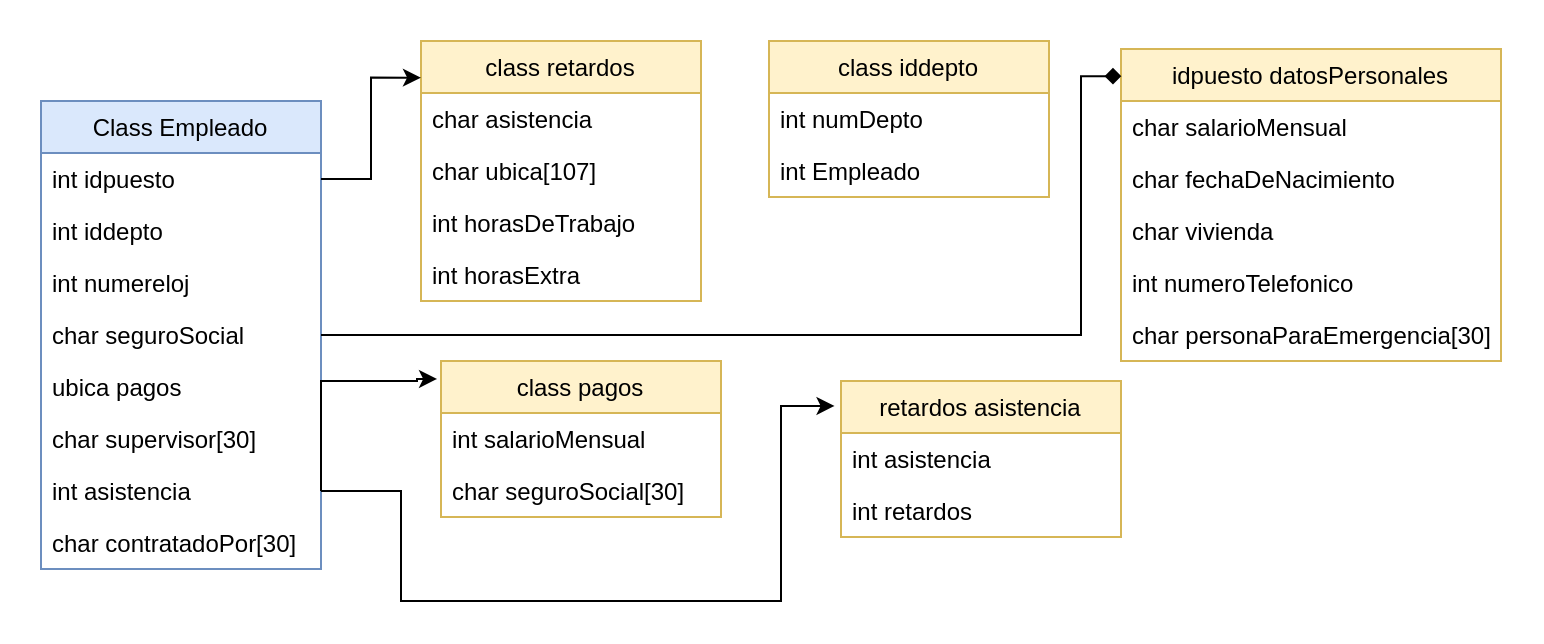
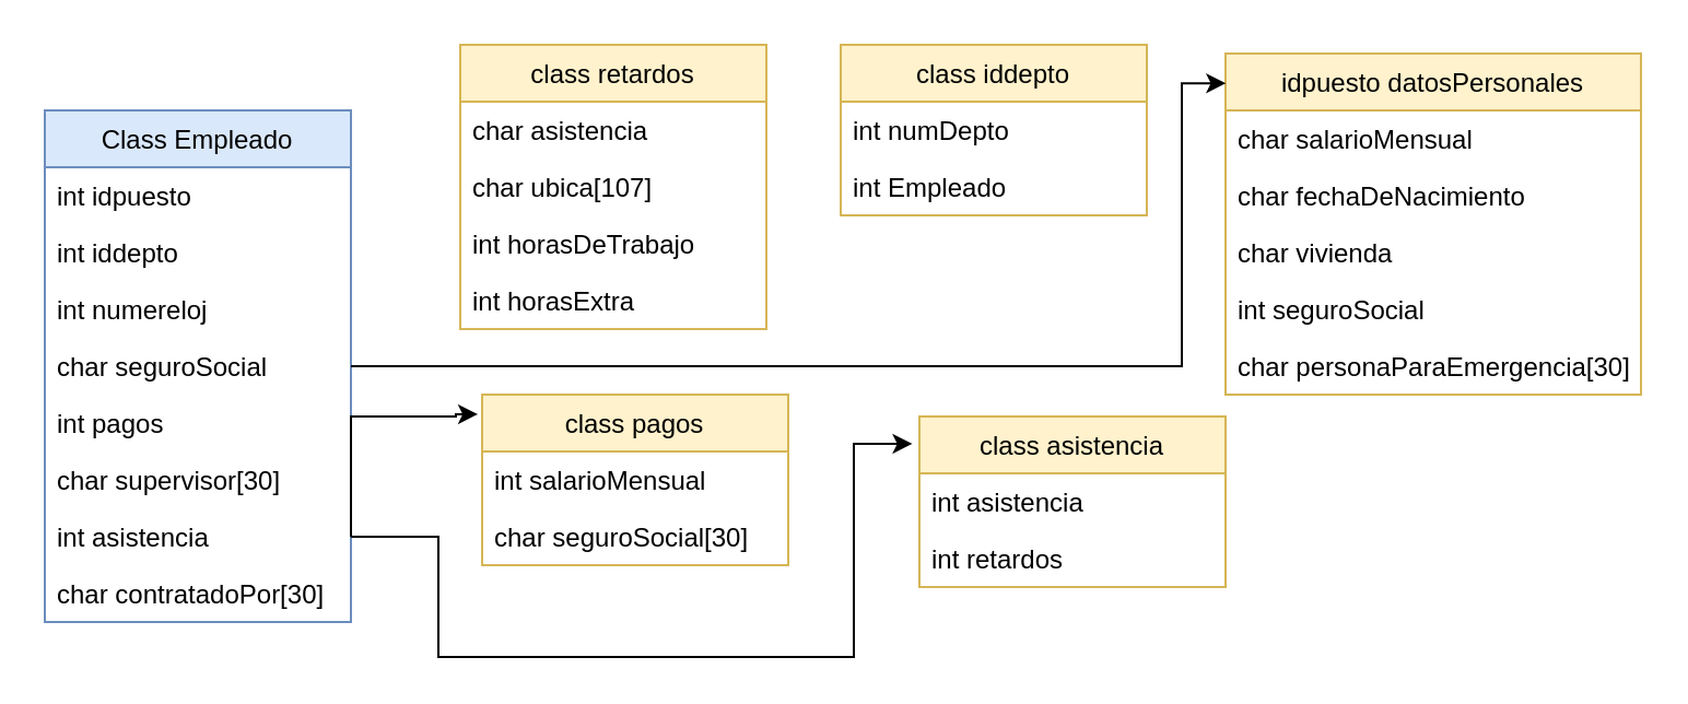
  <mxCell id="0" />
  <mxCell id="1" parent="0" />
  <mxCell id="2" value="Class Empleado" style="swimlane;fontStyle=0;childLayout=stackLayout;horizontal=1;startSize=26;fillColor=#dae8fc;horizontalStack=0;resizeParent=1;resizeParentMax=0;resizeLast=0;collapsible=1;marginBottom=0;strokeColor=#6c8ebf;" parent="1" vertex="1"><mxGeometry x="20" y="50" width="140" height="234" as="geometry" /></mxCell>
  <mxCell id="3" value="int idpuesto" style="text;strokeColor=none;fillColor=none;align=left;verticalAlign=top;spacingLeft=4;spacingRight=4;overflow=hidden;rotatable=0;points=[[0,0.5],[1,0.5]];portConstraint=eastwest;" parent="2" vertex="1"><mxGeometry y="26" width="140" height="26" as="geometry" /></mxCell>
  <mxCell id="4" value="int iddepto" style="text;strokeColor=none;fillColor=none;align=left;verticalAlign=top;spacingLeft=4;spacingRight=4;overflow=hidden;rotatable=0;points=[[0,0.5],[1,0.5]];portConstraint=eastwest;" parent="2" vertex="1"><mxGeometry y="52" width="140" height="26" as="geometry" /></mxCell>
  <mxCell id="5" value="int numereloj&#10;" style="text;strokeColor=none;fillColor=none;align=left;verticalAlign=top;spacingLeft=4;spacingRight=4;overflow=hidden;rotatable=0;points=[[0,0.5],[1,0.5]];portConstraint=eastwest;" parent="2" vertex="1"><mxGeometry y="78" width="140" height="26" as="geometry" /></mxCell>
  <mxCell id="6" value="char seguroSocial" style="text;strokeColor=none;fillColor=none;align=left;verticalAlign=top;spacingLeft=4;spacingRight=4;overflow=hidden;rotatable=0;points=[[0,0.5],[1,0.5]];portConstraint=eastwest;" parent="2" vertex="1"><mxGeometry y="104" width="140" height="26" as="geometry" /></mxCell>
- <mxCell id="7" value="ubica pagos" style="text;strokeColor=none;fillColor=none;align=left;verticalAlign=top;spacingLeft=4;spacingRight=4;overflow=hidden;rotatable=0;points=[[0,0.5],[1,0.5]];portConstraint=eastwest;" parent="2" vertex="1"><mxGeometry y="130" width="140" height="26" as="geometry" /></mxCell>
+ <mxCell id="7" value="int pagos" style="text;strokeColor=none;fillColor=none;align=left;verticalAlign=top;spacingLeft=4;spacingRight=4;overflow=hidden;rotatable=0;points=[[0,0.5],[1,0.5]];portConstraint=eastwest;" parent="2" vertex="1"><mxGeometry y="130" width="140" height="26" as="geometry" /></mxCell>
  <mxCell id="8" value="char supervisor[30]" style="text;strokeColor=none;fillColor=none;align=left;verticalAlign=top;spacingLeft=4;spacingRight=4;overflow=hidden;rotatable=0;points=[[0,0.5],[1,0.5]];portConstraint=eastwest;" parent="2" vertex="1"><mxGeometry y="156" width="140" height="26" as="geometry" /></mxCell>
  <mxCell id="9" value="int asistencia" style="text;strokeColor=none;fillColor=none;align=left;verticalAlign=top;spacingLeft=4;spacingRight=4;overflow=hidden;rotatable=0;points=[[0,0.5],[1,0.5]];portConstraint=eastwest;" parent="2" vertex="1"><mxGeometry y="182" width="140" height="26" as="geometry" /></mxCell>
  <mxCell id="10" value="char contratadoPor[30]" style="text;strokeColor=none;fillColor=none;align=left;verticalAlign=top;spacingLeft=4;spacingRight=4;overflow=hidden;rotatable=0;points=[[0,0.5],[1,0.5]];portConstraint=eastwest;" parent="2" vertex="1"><mxGeometry y="208" width="140" height="26" as="geometry" /></mxCell>
  <mxCell id="11" value="class retardos" style="swimlane;fontStyle=0;childLayout=stackLayout;horizontal=1;startSize=26;fillColor=#fff2cc;horizontalStack=0;resizeParent=1;resizeParentMax=0;resizeLast=0;collapsible=1;marginBottom=0;strokeColor=#d6b656;" parent="1" vertex="1"><mxGeometry x="210" width="140" height="130" as="geometry" y="20" /></mxCell>
  <mxCell id="12" value="char asistencia" style="text;strokeColor=none;fillColor=none;align=left;verticalAlign=top;spacingLeft=4;spacingRight=4;overflow=hidden;rotatable=0;points=[[0,0.5],[1,0.5]];portConstraint=eastwest;" parent="11" vertex="1"><mxGeometry y="26" width="140" height="26" as="geometry" /></mxCell>
  <mxCell id="13" value="char ubica[107]" style="text;strokeColor=none;fillColor=none;align=left;verticalAlign=top;spacingLeft=4;spacingRight=4;overflow=hidden;rotatable=0;points=[[0,0.5],[1,0.5]];portConstraint=eastwest;" parent="11" vertex="1"><mxGeometry y="52" width="140" height="26" as="geometry" /></mxCell>
  <mxCell id="14" value="int horasDeTrabajo" style="text;strokeColor=none;fillColor=none;align=left;verticalAlign=top;spacingLeft=4;spacingRight=4;overflow=hidden;rotatable=0;points=[[0,0.5],[1,0.5]];portConstraint=eastwest;" parent="11" vertex="1"><mxGeometry y="78" width="140" height="26" as="geometry" /></mxCell>
  <mxCell id="15" value="int horasExtra" style="text;strokeColor=none;fillColor=none;align=left;verticalAlign=top;spacingLeft=4;spacingRight=4;overflow=hidden;rotatable=0;points=[[0,0.5],[1,0.5]];portConstraint=eastwest;" parent="11" vertex="1"><mxGeometry y="104" width="140" height="26" as="geometry" /></mxCell>
- <mxCell id="16" style="edgeStyle=orthogonalEdgeStyle;rounded=0;orthogonalLoop=1;jettySize=auto;html=1;entryX=0;entryY=0.141;entryDx=0;entryDy=0;entryPerimeter=0;" parent="1" source="3" target="11" edge="1"><mxGeometry relative="1" as="geometry" /></mxCell>
  <mxCell id="17" value="class iddepto" style="swimlane;fontStyle=0;childLayout=stackLayout;horizontal=1;startSize=26;fillColor=#fff2cc;horizontalStack=0;resizeParent=1;resizeParentMax=0;resizeLast=0;collapsible=1;marginBottom=0;strokeColor=#d6b656;" parent="1" vertex="1"><mxGeometry x="384" width="140" height="78" as="geometry" y="20" /></mxCell>
  <mxCell id="18" value="int numDepto" style="text;strokeColor=none;fillColor=none;align=left;verticalAlign=top;spacingLeft=4;spacingRight=4;overflow=hidden;rotatable=0;points=[[0,0.5],[1,0.5]];portConstraint=eastwest;" parent="17" vertex="1"><mxGeometry y="26" width="140" height="26" as="geometry" /></mxCell>
  <mxCell id="19" value="int Empleado" style="text;strokeColor=none;fillColor=none;align=left;verticalAlign=top;spacingLeft=4;spacingRight=4;overflow=hidden;rotatable=0;points=[[0,0.5],[1,0.5]];portConstraint=eastwest;" parent="17" vertex="1"><mxGeometry y="52" width="140" height="26" as="geometry" /></mxCell>
  <mxCell id="20" value="idpuesto datosPersonales" style="swimlane;fontStyle=0;childLayout=stackLayout;horizontal=1;startSize=26;fillColor=#fff2cc;horizontalStack=0;resizeParent=1;resizeParentMax=0;resizeLast=0;collapsible=1;marginBottom=0;strokeColor=#d6b656;" parent="1" vertex="1"><mxGeometry x="560" y="24" width="190" height="156" as="geometry" /></mxCell>
  <mxCell id="21" value="char salarioMensual" style="text;strokeColor=none;fillColor=none;align=left;verticalAlign=top;spacingLeft=4;spacingRight=4;overflow=hidden;rotatable=0;points=[[0,0.5],[1,0.5]];portConstraint=eastwest;" parent="20" vertex="1"><mxGeometry y="26" width="190" height="26" as="geometry" /></mxCell>
  <mxCell id="22" value="char fechaDeNacimiento" style="text;strokeColor=none;fillColor=none;align=left;verticalAlign=top;spacingLeft=4;spacingRight=4;overflow=hidden;rotatable=0;points=[[0,0.5],[1,0.5]];portConstraint=eastwest;" parent="20" vertex="1"><mxGeometry y="52" width="190" height="26" as="geometry" /></mxCell>
  <mxCell id="23" value="char vivienda" style="text;strokeColor=none;fillColor=none;align=left;verticalAlign=top;spacingLeft=4;spacingRight=4;overflow=hidden;rotatable=0;points=[[0,0.5],[1,0.5]];portConstraint=eastwest;" parent="20" vertex="1"><mxGeometry y="78" width="190" height="26" as="geometry" /></mxCell>
- <mxCell id="24" value="int numeroTelefonico" style="text;strokeColor=none;fillColor=none;align=left;verticalAlign=top;spacingLeft=4;spacingRight=4;overflow=hidden;rotatable=0;points=[[0,0.5],[1,0.5]];portConstraint=eastwest;" parent="20" vertex="1"><mxGeometry y="104" width="190" height="26" as="geometry" /></mxCell>
+ <mxCell id="24" value="int seguroSocial" style="text;strokeColor=none;fillColor=none;align=left;verticalAlign=top;spacingLeft=4;spacingRight=4;overflow=hidden;rotatable=0;points=[[0,0.5],[1,0.5]];portConstraint=eastwest;" parent="20" vertex="1"><mxGeometry y="104" width="190" height="26" as="geometry" /></mxCell>
  <mxCell id="25" value="char personaParaEmergencia[30]" style="text;strokeColor=none;fillColor=none;align=left;verticalAlign=top;spacingLeft=4;spacingRight=4;overflow=hidden;rotatable=0;points=[[0,0.5],[1,0.5]];portConstraint=eastwest;" parent="20" vertex="1"><mxGeometry y="130" width="190" height="26" as="geometry" /></mxCell>
- <mxCell id="26" style="edgeStyle=orthogonalEdgeStyle;rounded=0;orthogonalLoop=1;jettySize=auto;html=1;entryX=0.001;entryY=0.087;entryDx=0;entryDy=0;entryPerimeter=0;endArrow=diamond;" parent="1" source="6" target="20" edge="1"><mxGeometry relative="1" as="geometry"><mxPoint x="540" y="30" as="targetPoint" /><Array as="points"><mxPoint x="540" y="167" /><mxPoint x="540" y="38" /></Array></mxGeometry></mxCell>
+ <mxCell id="26" style="edgeStyle=orthogonalEdgeStyle;rounded=0;orthogonalLoop=1;jettySize=auto;html=1;entryX=0.001;entryY=0.087;entryDx=0;entryDy=0;entryPerimeter=0;" parent="1" source="6" target="20" edge="1"><mxGeometry relative="1" as="geometry"><mxPoint x="540" y="30" as="targetPoint" /><Array as="points"><mxPoint x="540" y="167" /><mxPoint x="540" y="38" /></Array></mxGeometry></mxCell>
  <mxCell id="27" value="class pagos" style="swimlane;fontStyle=0;childLayout=stackLayout;horizontal=1;startSize=26;fillColor=#fff2cc;horizontalStack=0;resizeParent=1;resizeParentMax=0;resizeLast=0;collapsible=1;marginBottom=0;strokeColor=#d6b656;" parent="1" vertex="1"><mxGeometry x="220" y="180" width="140" height="78" as="geometry" /></mxCell>
  <mxCell id="28" value="int salarioMensual" style="text;strokeColor=none;fillColor=none;align=left;verticalAlign=top;spacingLeft=4;spacingRight=4;overflow=hidden;rotatable=0;points=[[0,0.5],[1,0.5]];portConstraint=eastwest;" parent="27" vertex="1"><mxGeometry y="26" width="140" height="26" as="geometry" /></mxCell>
  <mxCell id="29" value="char seguroSocial[30]" style="text;strokeColor=none;fillColor=none;align=left;verticalAlign=top;spacingLeft=4;spacingRight=4;overflow=hidden;rotatable=0;points=[[0,0.5],[1,0.5]];portConstraint=eastwest;" parent="27" vertex="1"><mxGeometry y="52" width="140" height="26" as="geometry" /></mxCell>
  <mxCell id="30" style="edgeStyle=orthogonalEdgeStyle;rounded=0;orthogonalLoop=1;jettySize=auto;html=1;entryX=-0.014;entryY=0.115;entryDx=0;entryDy=0;entryPerimeter=0;exitX=1;exitY=0.5;exitDx=0;exitDy=0;" parent="1" target="27" edge="1"><mxGeometry relative="1" as="geometry"><mxPoint x="160" y="245" as="sourcePoint" /><Array as="points"><mxPoint x="160" y="190" /><mxPoint x="208" y="190" /><mxPoint x="208" y="189" /></Array></mxGeometry></mxCell>
- <mxCell id="31" value="retardos asistencia" style="swimlane;fontStyle=0;childLayout=stackLayout;horizontal=1;startSize=26;fillColor=#fff2cc;horizontalStack=0;resizeParent=1;resizeParentMax=0;resizeLast=0;collapsible=1;marginBottom=0;strokeColor=#d6b656;" parent="1" vertex="1"><mxGeometry x="420" y="190" width="140" height="78" as="geometry" /></mxCell>
+ <mxCell id="31" value="class asistencia" style="swimlane;fontStyle=0;childLayout=stackLayout;horizontal=1;startSize=26;fillColor=#fff2cc;horizontalStack=0;resizeParent=1;resizeParentMax=0;resizeLast=0;collapsible=1;marginBottom=0;strokeColor=#d6b656;" parent="1" vertex="1"><mxGeometry x="420" y="190" width="140" height="78" as="geometry" /></mxCell>
  <mxCell id="32" value="int asistencia" style="text;strokeColor=none;fillColor=none;align=left;verticalAlign=top;spacingLeft=4;spacingRight=4;overflow=hidden;rotatable=0;points=[[0,0.5],[1,0.5]];portConstraint=eastwest;" parent="31" vertex="1"><mxGeometry y="26" width="140" height="26" as="geometry" /></mxCell>
  <mxCell id="33" value="int retardos" style="text;strokeColor=none;fillColor=none;align=left;verticalAlign=top;spacingLeft=4;spacingRight=4;overflow=hidden;rotatable=0;points=[[0,0.5],[1,0.5]];portConstraint=eastwest;" parent="31" vertex="1"><mxGeometry y="52" width="140" height="26" as="geometry" /></mxCell>
  <mxCell id="34" style="edgeStyle=orthogonalEdgeStyle;rounded=0;orthogonalLoop=1;jettySize=auto;html=1;entryX=-0.023;entryY=0.16;entryDx=0;entryDy=0;entryPerimeter=0;exitX=1;exitY=0.5;exitDx=0;exitDy=0;" parent="1" source="9" target="31" edge="1"><mxGeometry relative="1" as="geometry"><Array as="points"><mxPoint x="200" y="245" /><mxPoint x="200" y="300" /><mxPoint x="390" y="300" /><mxPoint x="390" y="203" /></Array></mxGeometry></mxCell>
